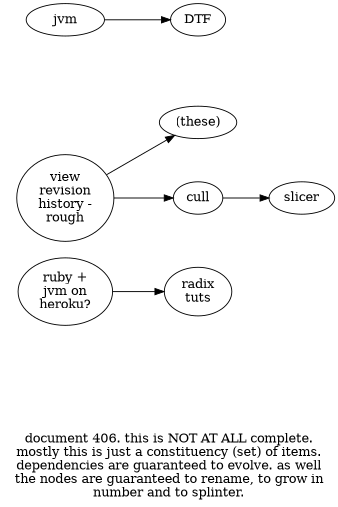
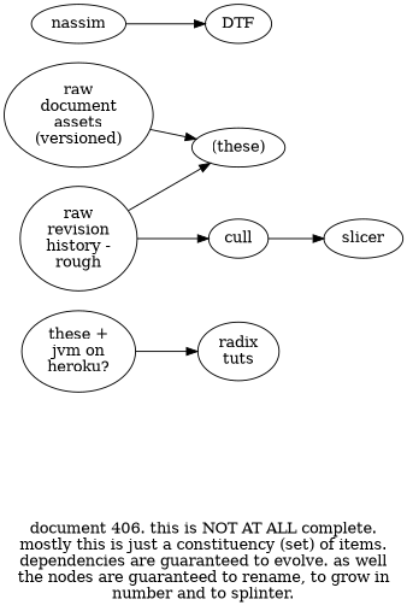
  digraph {
    label="\ndocument 406. this is NOT AT ALL complete.\nmostly this is just a constituency (set) of items.\ndependencies are guaranteed to evolve. as well\nthe nodes are guaranteed to rename, to grow in\nnumber and to splinter.\n"
    rankdir=LR
-   n1 [label="ruby +\njvm on\nheroku?"]
+   n1 [label="these +\njvm on\nheroku?"]
    n2 [label="radix\ntuts"]
    n3 [label="(these)"]
-   n4 [label="view\nrevision\nhistory -\nrough"]
+   n4 [label="raw\nrevision\nhistory -\nrough"]
    cull
+   n6 [label="raw\ndocument\nassets\n(versioned)"]
    slicer
-   nassim [label=jvm]
+   nassim
    DTF
    n1 -> n2
    n4 -> n3
    n4 -> cull
    cull -> slicer
+   n6 -> n3
    nassim -> DTF
  }
